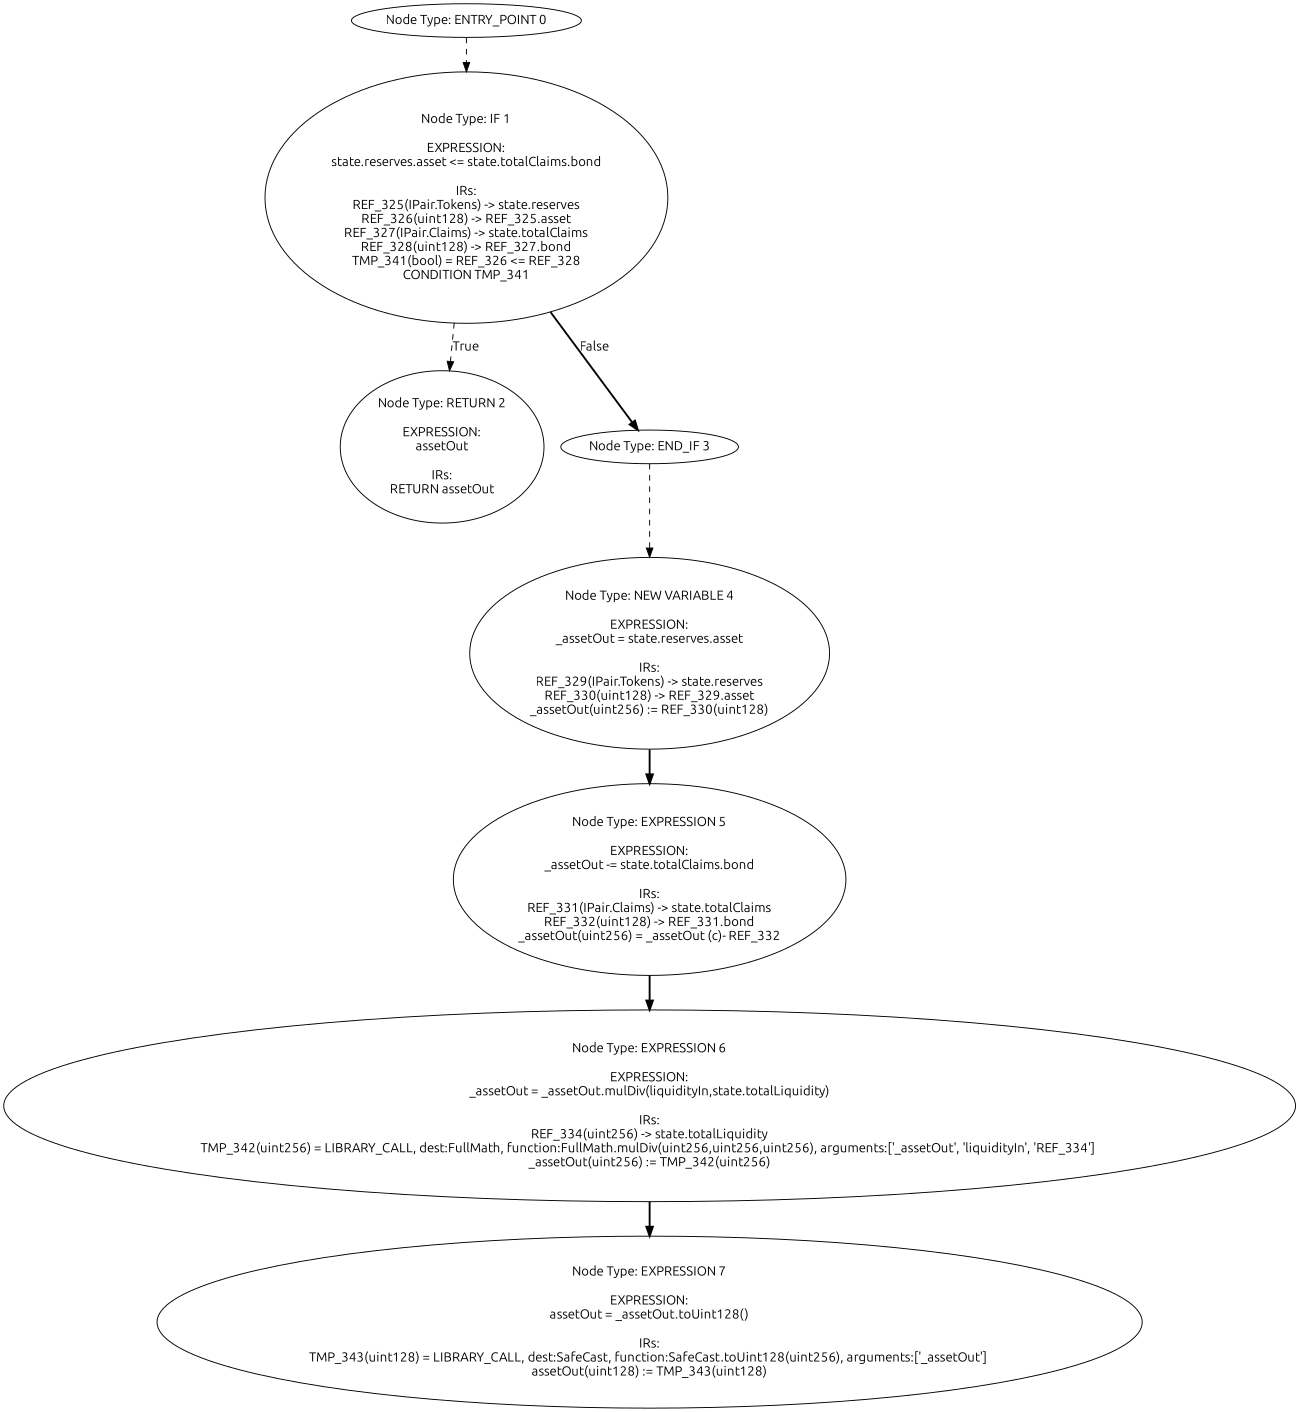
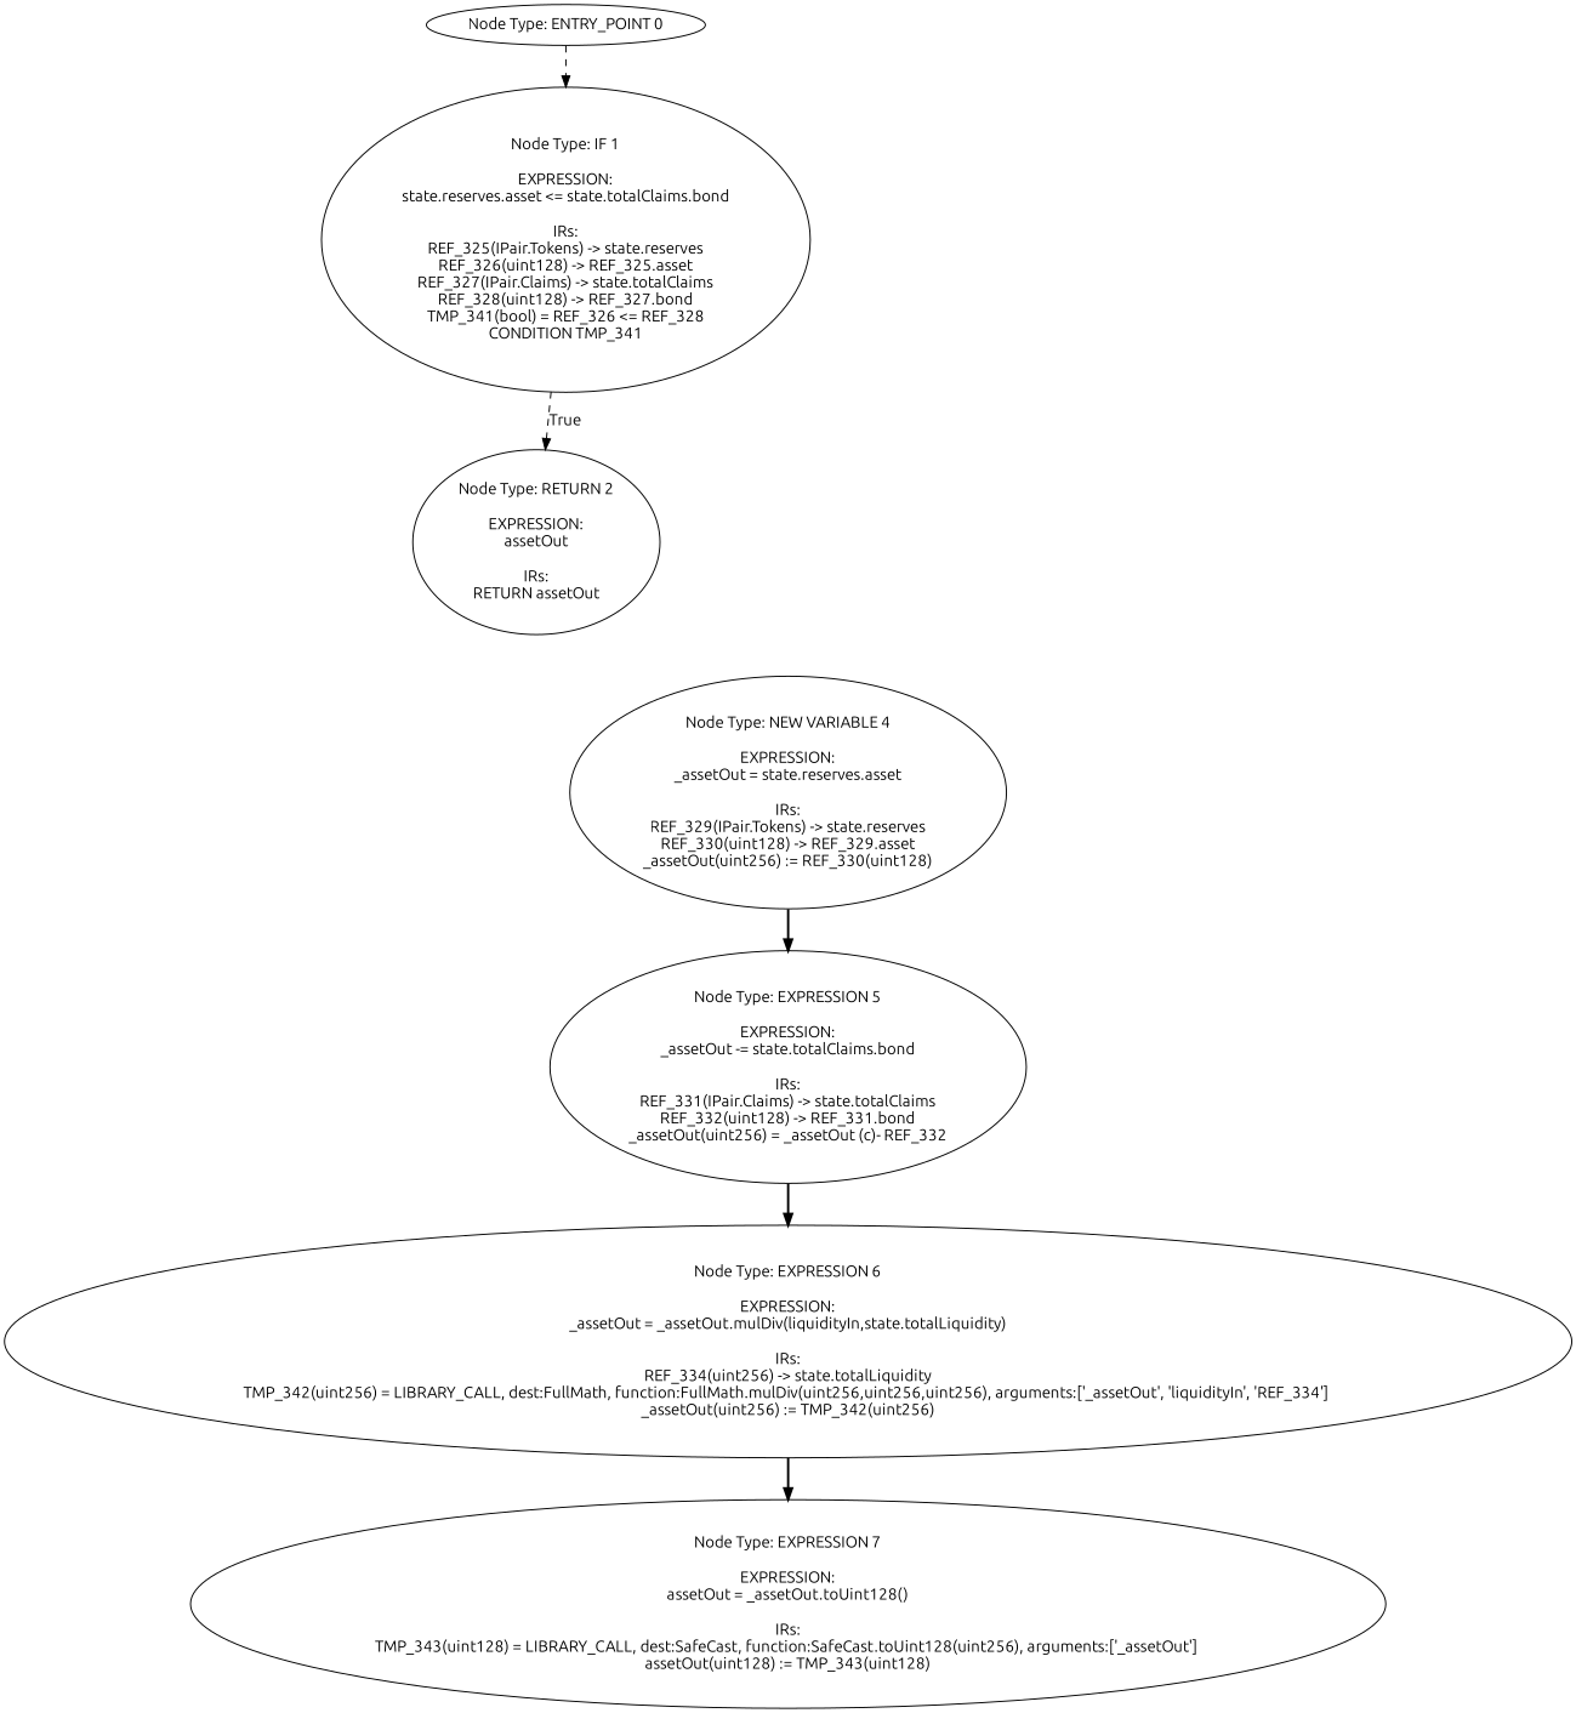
  digraph {
    fontname=Ubuntu
    node [fontname=Ubuntu]
    edge [style=bold fontname=Ubuntu]
    n1 [label="Node Type: ENTRY_POINT 0\n"]
    n2 [label="Node Type: IF 1\n\nEXPRESSION:\nstate.reserves.asset <= state.totalClaims.bond\n\nIRs:\nREF_325(IPair.Tokens) -> state.reserves\nREF_326(uint128) -> REF_325.asset\nREF_327(IPair.Claims) -> state.totalClaims\nREF_328(uint128) -> REF_327.bond\nTMP_341(bool) = REF_326 <= REF_328\nCONDITION TMP_341"]
    n3 [label="Node Type: RETURN 2\n\nEXPRESSION:\nassetOut\n\nIRs:\nRETURN assetOut"]
-   n4 [label="Node Type: END_IF 3\n"]
    n5 [label="Node Type: NEW VARIABLE 4\n\nEXPRESSION:\n_assetOut = state.reserves.asset\n\nIRs:\nREF_329(IPair.Tokens) -> state.reserves\nREF_330(uint128) -> REF_329.asset\n_assetOut(uint256) := REF_330(uint128)"]
    n6 [label="Node Type: EXPRESSION 5\n\nEXPRESSION:\n_assetOut -= state.totalClaims.bond\n\nIRs:\nREF_331(IPair.Claims) -> state.totalClaims\nREF_332(uint128) -> REF_331.bond\n_assetOut(uint256) = _assetOut (c)- REF_332"]
    n7 [label="Node Type: EXPRESSION 6\n\nEXPRESSION:\n_assetOut = _assetOut.mulDiv(liquidityIn,state.totalLiquidity)\n\nIRs:\nREF_334(uint256) -> state.totalLiquidity\nTMP_342(uint256) = LIBRARY_CALL, dest:FullMath, function:FullMath.mulDiv(uint256,uint256,uint256), arguments:['_assetOut', 'liquidityIn', 'REF_334'] \n_assetOut(uint256) := TMP_342(uint256)"]
    n8 [label="Node Type: EXPRESSION 7\n\nEXPRESSION:\nassetOut = _assetOut.toUint128()\n\nIRs:\nTMP_343(uint128) = LIBRARY_CALL, dest:SafeCast, function:SafeCast.toUint128(uint256), arguments:['_assetOut'] \nassetOut(uint128) := TMP_343(uint128)"]
    n1 -> n2 [style=dashed]
    n2 -> n3 [label=True style=dashed]
-   n2 -> n4 [label=False]
-   n4 -> n5 [style=dashed]
    n5 -> n6
    n6 -> n7
    n7 -> n8
  }
